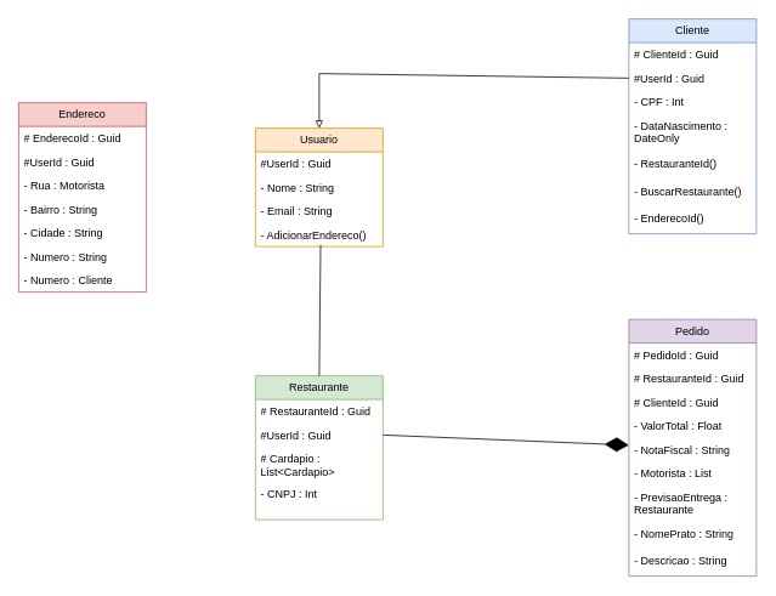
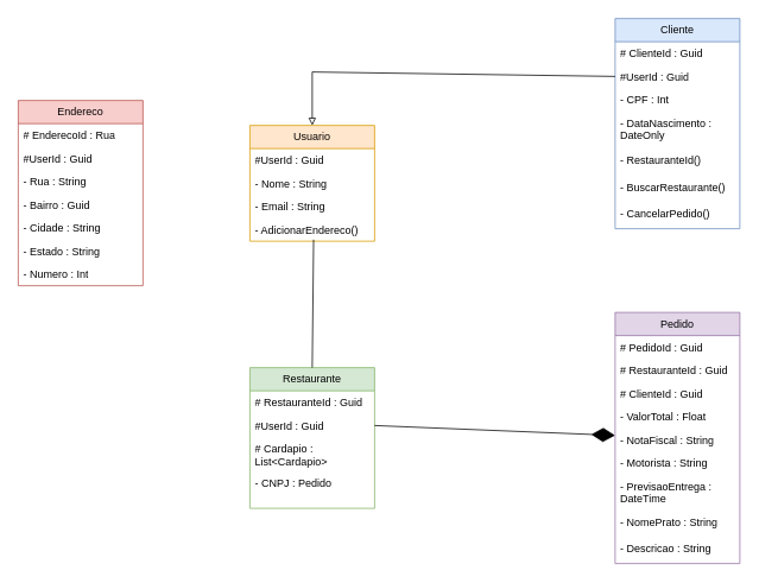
  <mxCell id="0" />
  <mxCell id="1" parent="0" />
  <mxCell id="2" value="Usuario" style="swimlane;fontStyle=0;childLayout=stackLayout;horizontal=1;startSize=26;fillColor=#ffe6cc;horizontalStack=0;resizeParent=1;resizeParentMax=0;resizeLast=0;collapsible=1;marginBottom=0;whiteSpace=wrap;html=1;strokeColor=#d79b00;" parent="1" vertex="1"><mxGeometry x="280" y="140" width="140" height="130" as="geometry" /></mxCell>
  <mxCell id="3" value="#UserId : Guid" style="text;strokeColor=none;fillColor=none;align=left;verticalAlign=top;spacingLeft=4;spacingRight=4;overflow=hidden;rotatable=0;points=[[0,0.5],[1,0.5]];portConstraint=eastwest;whiteSpace=wrap;html=1;" parent="2" vertex="1"><mxGeometry y="26" width="140" height="26" as="geometry" /></mxCell>
  <mxCell id="4" value="- Nome : String" style="text;strokeColor=none;fillColor=none;align=left;verticalAlign=top;spacingLeft=4;spacingRight=4;overflow=hidden;rotatable=0;points=[[0,0.5],[1,0.5]];portConstraint=eastwest;whiteSpace=wrap;html=1;" parent="2" vertex="1"><mxGeometry y="52" width="140" height="26" as="geometry" /></mxCell>
  <mxCell id="5" value="- Email : String" style="text;strokeColor=none;fillColor=none;align=left;verticalAlign=top;spacingLeft=4;spacingRight=4;overflow=hidden;rotatable=0;points=[[0,0.5],[1,0.5]];portConstraint=eastwest;whiteSpace=wrap;html=1;" parent="2" vertex="1"><mxGeometry y="78" width="140" height="26" as="geometry" /></mxCell>
  <mxCell id="6" value="- AdicionarEndereco()" style="text;strokeColor=none;fillColor=none;align=left;verticalAlign=top;spacingLeft=4;spacingRight=4;overflow=hidden;rotatable=0;points=[[0,0.5],[1,0.5]];portConstraint=eastwest;whiteSpace=wrap;html=1;" parent="2" vertex="1"><mxGeometry y="104" width="140" height="26" as="geometry" /></mxCell>
  <mxCell id="7" value="Restaurante" style="swimlane;fontStyle=0;childLayout=stackLayout;horizontal=1;startSize=26;fillColor=#d5e8d4;horizontalStack=0;resizeParent=1;resizeParentMax=0;resizeLast=0;collapsible=1;marginBottom=0;whiteSpace=wrap;html=1;strokeColor=#82b366;" parent="1" vertex="1"><mxGeometry x="280" y="412" width="140" height="158" as="geometry" /></mxCell>
  <mxCell id="8" value="# RestauranteId : Guid" style="text;strokeColor=none;fillColor=none;align=left;verticalAlign=top;spacingLeft=4;spacingRight=4;overflow=hidden;rotatable=0;points=[[0,0.5],[1,0.5]];portConstraint=eastwest;whiteSpace=wrap;html=1;" parent="7" vertex="1"><mxGeometry y="26" width="140" height="26" as="geometry" /></mxCell>
  <mxCell id="9" value="#UserId : Guid" style="text;strokeColor=none;fillColor=none;align=left;verticalAlign=top;spacingLeft=4;spacingRight=4;overflow=hidden;rotatable=0;points=[[0,0.5],[1,0.5]];portConstraint=eastwest;whiteSpace=wrap;html=1;" parent="7" vertex="1"><mxGeometry y="52" width="140" height="26" as="geometry" /></mxCell>
  <mxCell id="10" value="# Cardapio : List&amp;lt;Cardapio&amp;gt;" style="text;strokeColor=none;fillColor=none;align=left;verticalAlign=top;spacingLeft=4;spacingRight=4;overflow=hidden;rotatable=0;points=[[0,0.5],[1,0.5]];portConstraint=eastwest;whiteSpace=wrap;html=1;" parent="7" vertex="1"><mxGeometry y="78" width="140" height="38" as="geometry" /></mxCell>
- <mxCell id="11" value="- CNPJ : Int" style="text;strokeColor=none;fillColor=none;align=left;verticalAlign=top;spacingLeft=4;spacingRight=4;overflow=hidden;rotatable=0;points=[[0,0.5],[1,0.5]];portConstraint=eastwest;whiteSpace=wrap;html=1;" parent="7" vertex="1"><mxGeometry y="116" width="140" height="42" as="geometry" /></mxCell>
+ <mxCell id="11" value="- CNPJ : Pedido" style="text;strokeColor=none;fillColor=none;align=left;verticalAlign=top;spacingLeft=4;spacingRight=4;overflow=hidden;rotatable=0;points=[[0,0.5],[1,0.5]];portConstraint=eastwest;whiteSpace=wrap;html=1;" parent="7" vertex="1"><mxGeometry y="116" width="140" height="42" as="geometry" /></mxCell>
  <mxCell id="12" value="Cliente" style="swimlane;fontStyle=0;childLayout=stackLayout;horizontal=1;startSize=26;fillColor=#dae8fc;horizontalStack=0;resizeParent=1;resizeParentMax=0;resizeLast=0;collapsible=1;marginBottom=0;whiteSpace=wrap;html=1;strokeColor=#6c8ebf;" parent="1" vertex="1"><mxGeometry x="690" y="20" width="140" height="236" as="geometry" /></mxCell>
  <mxCell id="13" value="# ClienteId : Guid" style="text;strokeColor=none;fillColor=none;align=left;verticalAlign=top;spacingLeft=4;spacingRight=4;overflow=hidden;rotatable=0;points=[[0,0.5],[1,0.5]];portConstraint=eastwest;whiteSpace=wrap;html=1;" parent="12" vertex="1"><mxGeometry y="26" width="140" height="26" as="geometry" /></mxCell>
  <mxCell id="14" value="#UserId : Guid" style="text;strokeColor=none;fillColor=none;align=left;verticalAlign=top;spacingLeft=4;spacingRight=4;overflow=hidden;rotatable=0;points=[[0,0.5],[1,0.5]];portConstraint=eastwest;whiteSpace=wrap;html=1;" parent="12" vertex="1"><mxGeometry y="52" width="140" height="26" as="geometry" /></mxCell>
  <mxCell id="15" value="- CPF : Int" style="text;strokeColor=none;fillColor=none;align=left;verticalAlign=top;spacingLeft=4;spacingRight=4;overflow=hidden;rotatable=0;points=[[0,0.5],[1,0.5]];portConstraint=eastwest;whiteSpace=wrap;html=1;" parent="12" vertex="1"><mxGeometry y="78" width="140" height="26" as="geometry" /></mxCell>
  <mxCell id="16" value="- DataNascimento : DateOnly" style="text;strokeColor=none;fillColor=none;align=left;verticalAlign=top;spacingLeft=4;spacingRight=4;overflow=hidden;rotatable=0;points=[[0,0.5],[1,0.5]];portConstraint=eastwest;whiteSpace=wrap;html=1;" parent="12" vertex="1"><mxGeometry y="104" width="140" height="42" as="geometry" /></mxCell>
  <mxCell id="17" value="- RestauranteId()" style="text;strokeColor=none;fillColor=none;align=left;verticalAlign=top;spacingLeft=4;spacingRight=4;overflow=hidden;rotatable=0;points=[[0,0.5],[1,0.5]];portConstraint=eastwest;whiteSpace=wrap;html=1;" parent="12" vertex="1"><mxGeometry y="146" width="140" height="30" as="geometry" /></mxCell>
  <mxCell id="18" value="- BuscarRestaurante()" style="text;strokeColor=none;fillColor=none;align=left;verticalAlign=top;spacingLeft=4;spacingRight=4;overflow=hidden;rotatable=0;points=[[0,0.5],[1,0.5]];portConstraint=eastwest;whiteSpace=wrap;html=1;" parent="12" vertex="1"><mxGeometry y="176" width="140" height="30" as="geometry" /></mxCell>
- <mxCell id="19" value="- EnderecoId()" style="text;strokeColor=none;fillColor=none;align=left;verticalAlign=top;spacingLeft=4;spacingRight=4;overflow=hidden;rotatable=0;points=[[0,0.5],[1,0.5]];portConstraint=eastwest;whiteSpace=wrap;html=1;" parent="12" vertex="1"><mxGeometry y="206" width="140" height="30" as="geometry" /></mxCell>
+ <mxCell id="19" value="- CancelarPedido()" style="text;strokeColor=none;fillColor=none;align=left;verticalAlign=top;spacingLeft=4;spacingRight=4;overflow=hidden;rotatable=0;points=[[0,0.5],[1,0.5]];portConstraint=eastwest;whiteSpace=wrap;html=1;" parent="12" vertex="1"><mxGeometry y="206" width="140" height="30" as="geometry" /></mxCell>
  <mxCell id="20" value="Pedido" style="swimlane;fontStyle=0;childLayout=stackLayout;horizontal=1;startSize=26;fillColor=#e1d5e7;horizontalStack=0;resizeParent=1;resizeParentMax=0;resizeLast=0;collapsible=1;marginBottom=0;whiteSpace=wrap;html=1;strokeColor=#9673a6;" parent="1" vertex="1"><mxGeometry x="690" y="350" width="140" height="282" as="geometry" /></mxCell>
  <mxCell id="21" value="# PedidoId : Guid" style="text;strokeColor=none;fillColor=none;align=left;verticalAlign=top;spacingLeft=4;spacingRight=4;overflow=hidden;rotatable=0;points=[[0,0.5],[1,0.5]];portConstraint=eastwest;whiteSpace=wrap;html=1;" parent="20" vertex="1"><mxGeometry y="26" width="140" height="26" as="geometry" /></mxCell>
  <mxCell id="22" value="# RestauranteId : Guid" style="text;strokeColor=none;fillColor=none;align=left;verticalAlign=top;spacingLeft=4;spacingRight=4;overflow=hidden;rotatable=0;points=[[0,0.5],[1,0.5]];portConstraint=eastwest;whiteSpace=wrap;html=1;" parent="20" vertex="1"><mxGeometry y="52" width="140" height="26" as="geometry" /></mxCell>
  <mxCell id="23" value="# ClienteId : Guid" style="text;strokeColor=none;fillColor=none;align=left;verticalAlign=top;spacingLeft=4;spacingRight=4;overflow=hidden;rotatable=0;points=[[0,0.5],[1,0.5]];portConstraint=eastwest;whiteSpace=wrap;html=1;" parent="20" vertex="1"><mxGeometry y="78" width="140" height="26" as="geometry" /></mxCell>
  <mxCell id="24" value="- ValorTotal : Float" style="text;strokeColor=none;fillColor=none;align=left;verticalAlign=top;spacingLeft=4;spacingRight=4;overflow=hidden;rotatable=0;points=[[0,0.5],[1,0.5]];portConstraint=eastwest;whiteSpace=wrap;html=1;" parent="20" vertex="1"><mxGeometry y="104" width="140" height="26" as="geometry" /></mxCell>
  <mxCell id="25" value="- NotaFiscal : String" style="text;strokeColor=none;fillColor=none;align=left;verticalAlign=top;spacingLeft=4;spacingRight=4;overflow=hidden;rotatable=0;points=[[0,0.5],[1,0.5]];portConstraint=eastwest;whiteSpace=wrap;html=1;" parent="20" vertex="1"><mxGeometry y="130" width="140" height="26" as="geometry" /></mxCell>
- <mxCell id="26" value="- Motorista : List&lt;div&gt;&lt;br&gt;&lt;/div&gt;" style="text;strokeColor=none;fillColor=none;align=left;verticalAlign=top;spacingLeft=4;spacingRight=4;overflow=hidden;rotatable=0;points=[[0,0.5],[1,0.5]];portConstraint=eastwest;whiteSpace=wrap;html=1;" parent="20" vertex="1"><mxGeometry y="156" width="140" height="26" as="geometry" /></mxCell>
- <mxCell id="27" value="- PrevisaoEntrega : Restaurante" style="text;strokeColor=none;fillColor=none;align=left;verticalAlign=top;spacingLeft=4;spacingRight=4;overflow=hidden;rotatable=0;points=[[0,0.5],[1,0.5]];portConstraint=eastwest;whiteSpace=wrap;html=1;" parent="20" vertex="1"><mxGeometry y="182" width="140" height="40" as="geometry" /></mxCell>
+ <mxCell id="26" value="- Motorista : String&lt;div&gt;&lt;br&gt;&lt;/div&gt;" style="text;strokeColor=none;fillColor=none;align=left;verticalAlign=top;spacingLeft=4;spacingRight=4;overflow=hidden;rotatable=0;points=[[0,0.5],[1,0.5]];portConstraint=eastwest;whiteSpace=wrap;html=1;" parent="20" vertex="1"><mxGeometry y="156" width="140" height="26" as="geometry" /></mxCell>
+ <mxCell id="27" value="- PrevisaoEntrega : DateTime" style="text;strokeColor=none;fillColor=none;align=left;verticalAlign=top;spacingLeft=4;spacingRight=4;overflow=hidden;rotatable=0;points=[[0,0.5],[1,0.5]];portConstraint=eastwest;whiteSpace=wrap;html=1;" parent="20" vertex="1"><mxGeometry y="182" width="140" height="40" as="geometry" /></mxCell>
  <mxCell id="28" value="- NomePrato : String&lt;div&gt;&lt;br&gt;&lt;/div&gt;" style="text;strokeColor=none;fillColor=none;align=left;verticalAlign=top;spacingLeft=4;spacingRight=4;overflow=hidden;rotatable=0;points=[[0,0.5],[1,0.5]];portConstraint=eastwest;whiteSpace=wrap;html=1;" parent="20" vertex="1"><mxGeometry y="222" width="140" height="30" as="geometry" /></mxCell>
  <mxCell id="29" value="- Descricao : String" style="text;strokeColor=none;fillColor=none;align=left;verticalAlign=top;spacingLeft=4;spacingRight=4;overflow=hidden;rotatable=0;points=[[0,0.5],[1,0.5]];portConstraint=eastwest;whiteSpace=wrap;html=1;" parent="20" vertex="1"><mxGeometry y="252" width="140" height="30" as="geometry" /></mxCell>
  <mxCell id="30" value="Endereco" style="swimlane;fontStyle=0;childLayout=stackLayout;horizontal=1;startSize=26;fillColor=#f8cecc;horizontalStack=0;resizeParent=1;resizeParentMax=0;resizeLast=0;collapsible=1;marginBottom=0;whiteSpace=wrap;html=1;strokeColor=#b85450;" parent="1" vertex="1"><mxGeometry x="20" y="112" width="140" height="208" as="geometry" /></mxCell>
- <mxCell id="31" value="# EnderecoId : Guid" style="text;strokeColor=none;fillColor=none;align=left;verticalAlign=top;spacingLeft=4;spacingRight=4;overflow=hidden;rotatable=0;points=[[0,0.5],[1,0.5]];portConstraint=eastwest;whiteSpace=wrap;html=1;" parent="30" vertex="1"><mxGeometry y="26" width="140" height="26" as="geometry" /></mxCell>
+ <mxCell id="31" value="# EnderecoId : Rua" style="text;strokeColor=none;fillColor=none;align=left;verticalAlign=top;spacingLeft=4;spacingRight=4;overflow=hidden;rotatable=0;points=[[0,0.5],[1,0.5]];portConstraint=eastwest;whiteSpace=wrap;html=1;" parent="30" vertex="1"><mxGeometry y="26" width="140" height="26" as="geometry" /></mxCell>
  <mxCell id="32" value="#UserId : Guid" style="text;strokeColor=none;fillColor=none;align=left;verticalAlign=top;spacingLeft=4;spacingRight=4;overflow=hidden;rotatable=0;points=[[0,0.5],[1,0.5]];portConstraint=eastwest;whiteSpace=wrap;html=1;" parent="30" vertex="1"><mxGeometry y="52" width="140" height="26" as="geometry" /></mxCell>
- <mxCell id="33" value="- Rua : Motorista&lt;div&gt;&lt;br&gt;&lt;/div&gt;" style="text;strokeColor=none;fillColor=none;align=left;verticalAlign=top;spacingLeft=4;spacingRight=4;overflow=hidden;rotatable=0;points=[[0,0.5],[1,0.5]];portConstraint=eastwest;whiteSpace=wrap;html=1;" parent="30" vertex="1"><mxGeometry y="78" width="140" height="26" as="geometry" /></mxCell>
- <mxCell id="34" value="- Bairro : String" style="text;strokeColor=none;fillColor=none;align=left;verticalAlign=top;spacingLeft=4;spacingRight=4;overflow=hidden;rotatable=0;points=[[0,0.5],[1,0.5]];portConstraint=eastwest;whiteSpace=wrap;html=1;" parent="30" vertex="1"><mxGeometry y="104" width="140" height="26" as="geometry" /></mxCell>
+ <mxCell id="33" value="- Rua : String&lt;div&gt;&lt;br&gt;&lt;/div&gt;" style="text;strokeColor=none;fillColor=none;align=left;verticalAlign=top;spacingLeft=4;spacingRight=4;overflow=hidden;rotatable=0;points=[[0,0.5],[1,0.5]];portConstraint=eastwest;whiteSpace=wrap;html=1;" parent="30" vertex="1"><mxGeometry y="78" width="140" height="26" as="geometry" /></mxCell>
+ <mxCell id="34" value="- Bairro : Guid" style="text;strokeColor=none;fillColor=none;align=left;verticalAlign=top;spacingLeft=4;spacingRight=4;overflow=hidden;rotatable=0;points=[[0,0.5],[1,0.5]];portConstraint=eastwest;whiteSpace=wrap;html=1;" parent="30" vertex="1"><mxGeometry y="104" width="140" height="26" as="geometry" /></mxCell>
  <mxCell id="35" value="- Cidade : String" style="text;strokeColor=none;fillColor=none;align=left;verticalAlign=top;spacingLeft=4;spacingRight=4;overflow=hidden;rotatable=0;points=[[0,0.5],[1,0.5]];portConstraint=eastwest;whiteSpace=wrap;html=1;" parent="30" vertex="1"><mxGeometry y="130" width="140" height="26" as="geometry" /></mxCell>
- <mxCell id="36" value="- Numero : String" style="text;strokeColor=none;fillColor=none;align=left;verticalAlign=top;spacingLeft=4;spacingRight=4;overflow=hidden;rotatable=0;points=[[0,0.5],[1,0.5]];portConstraint=eastwest;whiteSpace=wrap;html=1;" parent="30" vertex="1"><mxGeometry y="156" width="140" height="26" as="geometry" /></mxCell>
- <mxCell id="37" value="- Numero : Cliente" style="text;strokeColor=none;fillColor=none;align=left;verticalAlign=top;spacingLeft=4;spacingRight=4;overflow=hidden;rotatable=0;points=[[0,0.5],[1,0.5]];portConstraint=eastwest;whiteSpace=wrap;html=1;" parent="30" vertex="1"><mxGeometry y="182" width="140" height="26" as="geometry" /></mxCell>
+ <mxCell id="36" value="- Estado : String" style="text;strokeColor=none;fillColor=none;align=left;verticalAlign=top;spacingLeft=4;spacingRight=4;overflow=hidden;rotatable=0;points=[[0,0.5],[1,0.5]];portConstraint=eastwest;whiteSpace=wrap;html=1;" parent="30" vertex="1"><mxGeometry y="156" width="140" height="26" as="geometry" /></mxCell>
+ <mxCell id="37" value="- Numero : Int" style="text;strokeColor=none;fillColor=none;align=left;verticalAlign=top;spacingLeft=4;spacingRight=4;overflow=hidden;rotatable=0;points=[[0,0.5],[1,0.5]];portConstraint=eastwest;whiteSpace=wrap;html=1;" parent="30" vertex="1"><mxGeometry y="182" width="140" height="26" as="geometry" /></mxCell>
  <mxCell id="38" value="" style="html=1;verticalAlign=bottom;endArrow=block;curved=0;rounded=0;entryX=0.5;entryY=0;entryDx=0;entryDy=0;exitX=0;exitY=0.5;exitDx=0;exitDy=0;endFill=0;" parent="1" source="14" target="2" edge="1"><mxGeometry x="-0.001" width="80" relative="1" as="geometry"><mxPoint x="660" y="70" as="sourcePoint" /><mxPoint x="320" as="targetPoint" y="120" /><Array as="points"><mxPoint x="350" y="80" /></Array><mxPoint as="offset" /></mxGeometry></mxCell>
  <mxCell id="39" value="" style="html=1;verticalAlign=bottom;endArrow=none;curved=0;rounded=0;entryX=0.511;entryY=0.934;entryDx=0;entryDy=0;entryPerimeter=0;exitX=0.5;exitY=0;exitDx=0;exitDy=0;endFill=0;" parent="1" source="7" target="6" edge="1"><mxGeometry width="80" relative="1" as="geometry"><mxPoint x="440" y="370" as="sourcePoint" /><mxPoint x="680" y="390" as="targetPoint" /></mxGeometry></mxCell>
  <mxCell id="40" value="" style="endArrow=diamondThin;endFill=1;endSize=24;html=1;rounded=0;exitX=1;exitY=0.5;exitDx=0;exitDy=0;" edge="1" parent="1" source="9" target="20"><mxGeometry width="160" relative="1" as="geometry"><mxPoint x="545" y="331" as="sourcePoint" /><mxPoint x="540" y="412" as="targetPoint" /></mxGeometry></mxCell>
